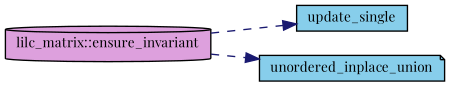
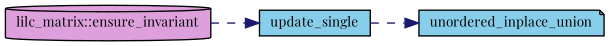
  digraph {
    fontname="Playfair Display"
    rankdir=LR
    node [color=black fillcolor=skyblue fontname="Playfair Display" fontsize=10 style=filled]
    edge [color=midnightblue fontname="Playfair Display" fontsize=10 labelfontname=Helvetica labelfontsize=10 style=dashed]
    n1 [fontcolor=black height=0.2 label=update_single shape=box width=0.4]
    n2 [height=0.2 label=unordered_inplace_union shape=note width=0.4]
    n3 [fillcolor=plum height=0.2 label="lilc_matrix::ensure_invariant" shape=cylinder width=0.4]
-   n3 -> n2
+   n1 -> n2
    n3 -> n1
  }
